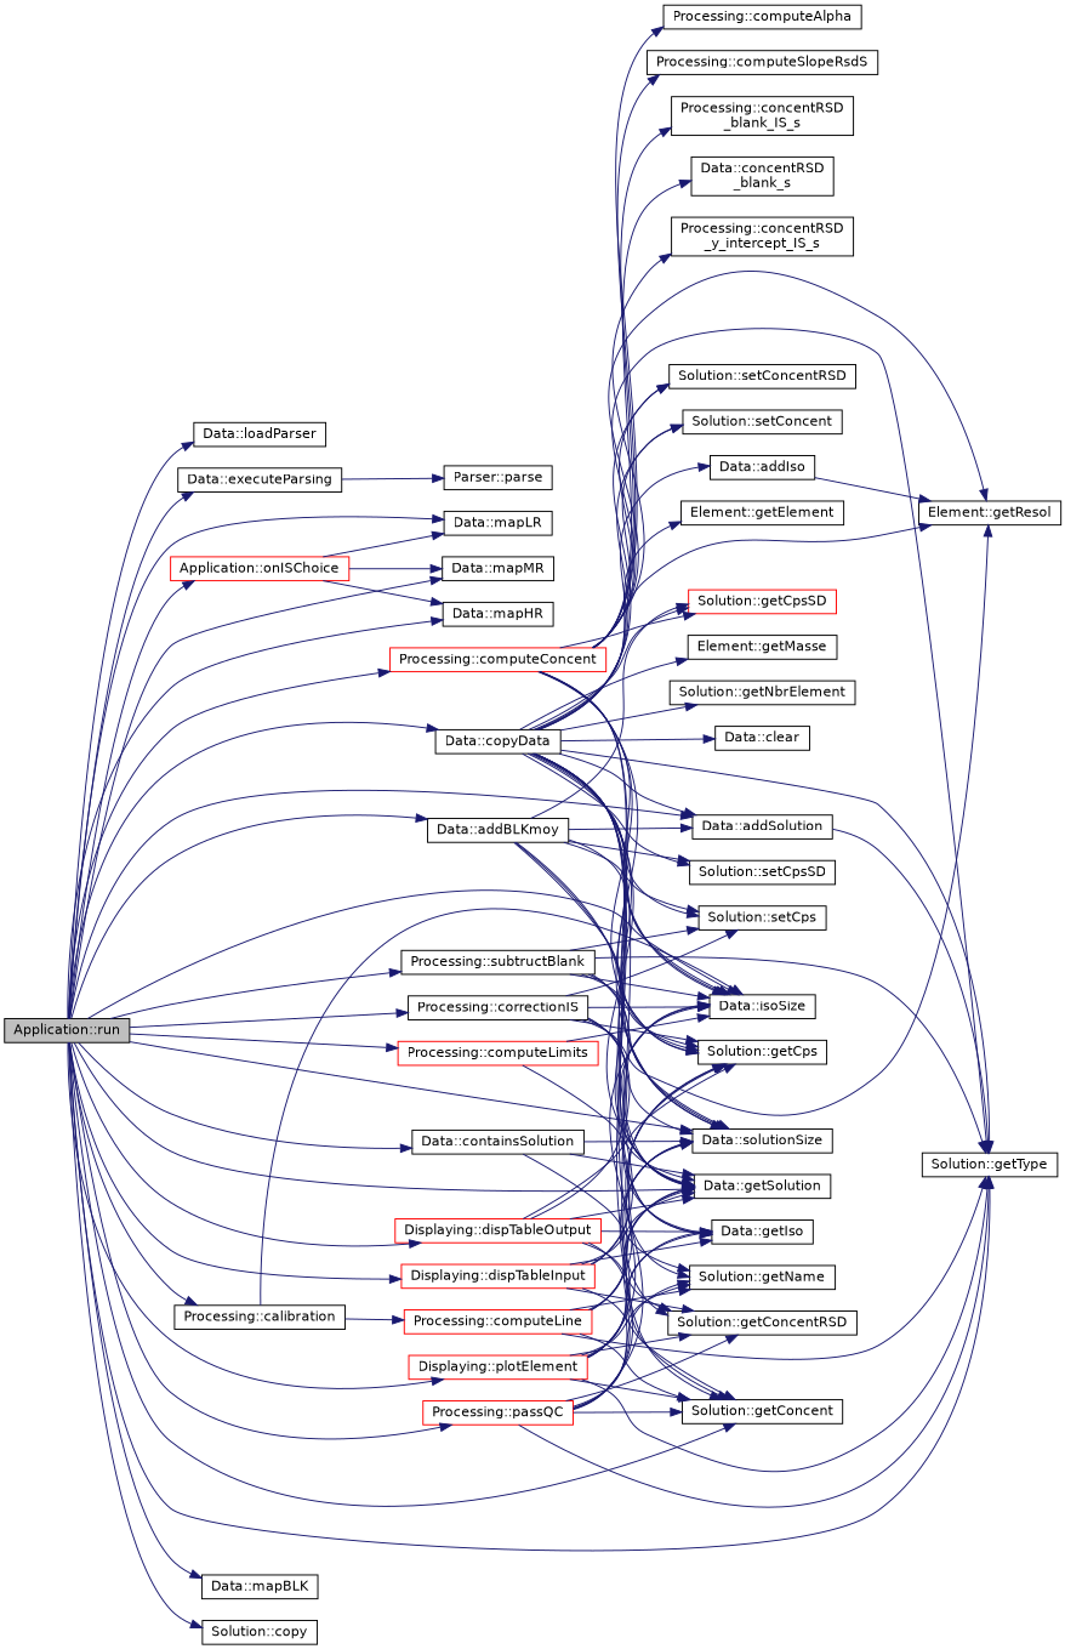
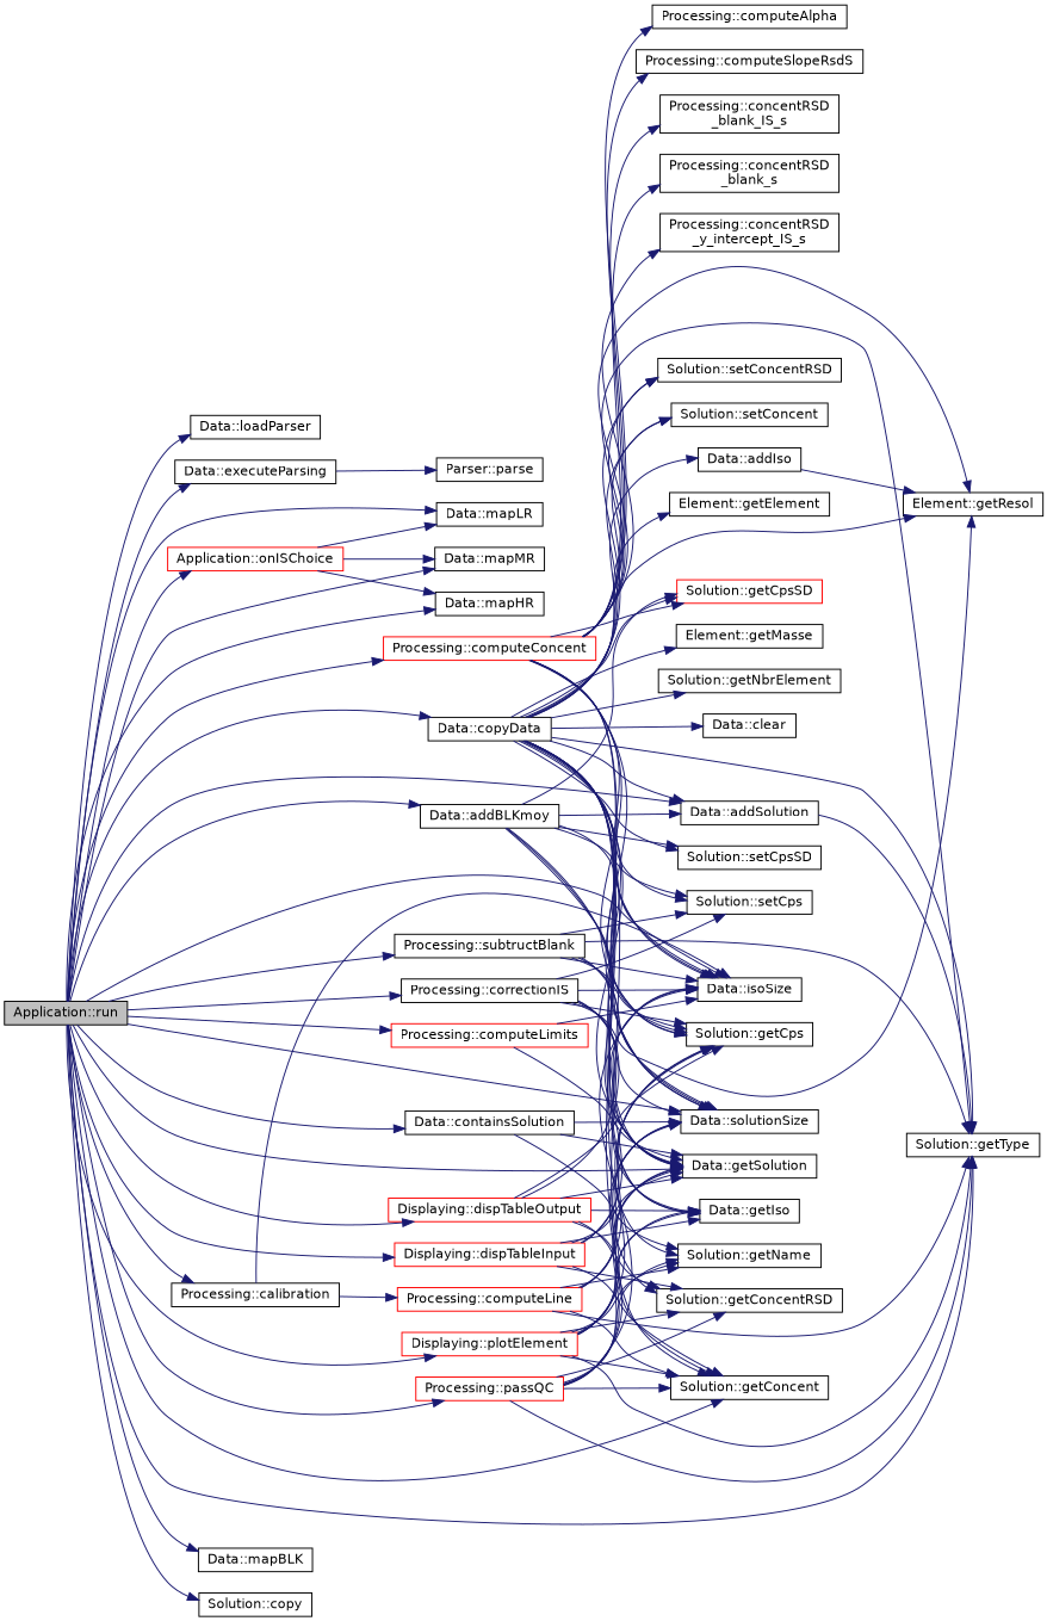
  digraph {
    rankdir=LR
    node [color=black fillcolor=white fontname=Helvetica fontsize=12 shape=record style=filled]
    edge [color=midnightblue fontname=Helvetica fontsize=12 labelfontname=Helvetica labelfontsize=12 style=solid]
    n1 [fillcolor=grey75 fontcolor=black height=0.2 label="Application::run" width=0.4]
    n2 [height=0.2 label="Data::loadParser" width=0.4]
    n3 [height=0.2 label="Data::executeParsing" width=0.4]
    n4 [height=0.2 label="Data::mapLR" width=0.4]
    n5 [height=0.2 label="Data::mapMR" width=0.4]
    n6 [height=0.2 label="Data::mapHR" width=0.4]
    n7 [height=0.2 label="Data::copyData" width=0.4]
    n8 [height=0.2 label="Data::isoSize" width=0.4]
    n9 [height=0.2 label="Data::solutionSize" width=0.4]
    n10 [height=0.2 label="Data::addSolution" width=0.4]
    n11 [height=0.2 label="Solution::getType" width=0.4]
    n12 [height=0.2 label="Data::getSolution" width=0.4]
    n13 [height=0.2 label="Solution::getConcent" width=0.4]
    n14 [height=0.2 label="Processing::correctionIS" width=0.4]
    n15 [height=0.2 label="Data::mapBLK" width=0.4]
    n16 [height=0.2 label="Processing::subtructBlank" width=0.4]
    n17 [height=0.2 label="Data::addBLKmoy" width=0.4]
    n18 [height=0.2 label="Data::containsSolution" width=0.4]
    n19 [height=0.2 label="Solution::copy" width=0.4]
    n20 [height=0.2 label="Processing::calibration" width=0.4]
    n21 [color=red height=0.2 label="Processing::computeConcent" width=0.4]
    n22 [color=red height=0.2 label="Processing::computeLimits" width=0.4]
    n23 [color=red height=0.2 label="Processing::passQC" width=0.4]
    n24 [color=red height=0.2 label="Application::onISChoice" width=0.4]
    n25 [color=red height=0.2 label="Displaying::plotElement" width=0.4]
    n26 [color=red height=0.2 label="Displaying::dispTableOutput" width=0.4]
    n27 [color=red height=0.2 label="Displaying::dispTableInput" width=0.4]
    n28 [height=0.2 label="Parser::parse" width=0.4]
    n29 [height=0.2 label="Data::clear" width=0.4]
    n30 [height=0.2 label="Data::addIso" width=0.4]
    n31 [height=0.2 label="Element::getResol" width=0.4]
    n32 [height=0.2 label="Data::getIso" width=0.4]
    n33 [height=0.2 label="Element::getElement" width=0.4]
    n34 [height=0.2 label="Element::getMasse" width=0.4]
    n35 [height=0.2 label="Solution::getName" width=0.4]
    n36 [height=0.2 label="Solution::getNbrElement" width=0.4]
    n37 [height=0.2 label="Solution::setCps" width=0.4]
    n38 [height=0.2 label="Solution::getCps" width=0.4]
    n39 [height=0.2 label="Solution::setCpsSD" width=0.4]
    n40 [color=red height=0.2 label="Solution::getCpsSD" width=0.4]
    n41 [height=0.2 label="Solution::setConcent" width=0.4]
    n42 [height=0.2 label="Solution::setConcentRSD" width=0.4]
    n43 [height=0.2 label="Solution::getConcentRSD" width=0.4]
    n44 [color=red height=0.2 label="Processing::computeLine" width=0.4]
    n45 [height=0.2 label="Processing::computeAlpha" width=0.4]
    n46 [height=0.2 label="Processing::computeSlopeRsdS" width=0.4]
    n47 [height=0.2 label="Processing::concentRSD\l_blank_IS_s" width=0.4]
-   n48 [height=0.2 label="Data::concentRSD\l_blank_s" width=0.4]
+   n48 [height=0.2 label="Processing::concentRSD\l_blank_s" width=0.4]
    n49 [height=0.2 label="Processing::concentRSD\l_y_intercept_IS_s" width=0.4]
    n1 -> n2
    n1 -> n3
    n1 -> n4
    n1 -> n5
    n1 -> n6
    n1 -> n7
    n1 -> n8
    n1 -> n9
    n1 -> n10
    n1 -> n11
    n1 -> n12
    n1 -> n13
    n1 -> n14
    n1 -> n15
    n1 -> n16
    n1 -> n17
    n1 -> n18
    n1 -> n19
    n1 -> n20
    n1 -> n21
    n1 -> n22
    n1 -> n23
    n1 -> n24
    n1 -> n25
    n1 -> n26
    n1 -> n27
    n3 -> n28
    n7 -> n8
    n7 -> n9
    n7 -> n10
    n7 -> n11
    n7 -> n12
    n7 -> n13
    n7 -> n29
    n7 -> n30
    n7 -> n31
    n7 -> n32
    n7 -> n33
    n7 -> n34
    n7 -> n35
    n7 -> n36
    n7 -> n37
    n7 -> n38
    n7 -> n39
    n7 -> n40
    n7 -> n41
    n7 -> n42
    n7 -> n43
    n10 -> n11
    n14 -> n8
    n14 -> n9
    n14 -> n12
    n14 -> n31
    n14 -> n32
    n14 -> n37
    n14 -> n38
    n16 -> n8
    n16 -> n9
    n16 -> n11
    n16 -> n12
    n16 -> n37
    n16 -> n38
    n17 -> n8
    n17 -> n9
    n17 -> n10
    n17 -> n12
    n17 -> n37
    n17 -> n38
    n17 -> n39
    n17 -> n40
    n18 -> n9
    n18 -> n12
    n18 -> n35
    n20 -> n8
    n20 -> n44
    n21 -> n8
    n21 -> n9
    n21 -> n11
    n21 -> n12
    n21 -> n31
    n21 -> n32
    n21 -> n38
    n21 -> n40
    n21 -> n41
    n21 -> n42
    n21 -> n45
    n21 -> n46
    n21 -> n47
    n21 -> n48
    n21 -> n49
    n22 -> n8
    n22 -> n12
    n23 -> n8
    n23 -> n9
    n23 -> n11
    n23 -> n12
    n23 -> n13
    n23 -> n32
    n23 -> n35
    n23 -> n43
    n24 -> n4
    n24 -> n5
    n24 -> n6
    n25 -> n9
    n25 -> n11
    n25 -> n12
    n25 -> n13
    n25 -> n32
    n25 -> n35
    n25 -> n38
    n25 -> n43
    n26 -> n8
    n26 -> n12
    n26 -> n13
    n26 -> n32
    n26 -> n38
    n26 -> n43
    n27 -> n8
    n27 -> n12
    n27 -> n13
    n27 -> n32
    n27 -> n38
    n27 -> n43
    n30 -> n31
    n44 -> n9
    n44 -> n11
    n44 -> n12
    n44 -> n13
    n44 -> n35
    n44 -> n38
  }
